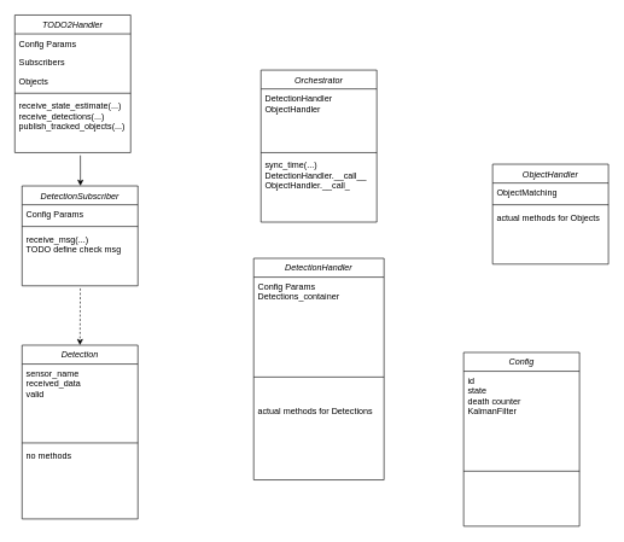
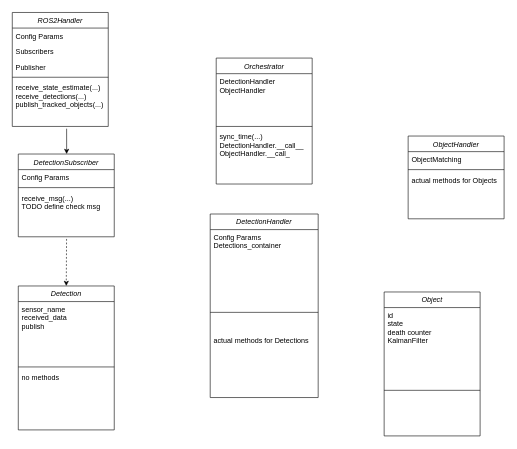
  <mxCell id="0" />
  <mxCell id="1" parent="0" />
- <mxCell id="2" value="TODO2Handler" style="swimlane;fontStyle=2;align=center;verticalAlign=top;childLayout=stackLayout;horizontal=1;startSize=26;horizontalStack=0;resizeParent=1;resizeLast=0;collapsible=1;marginBottom=0;rounded=0;shadow=0;strokeWidth=1;" parent="1" vertex="1"><mxGeometry x="20" y="20" width="160" height="190" as="geometry"><mxRectangle x="230" y="140" width="160" height="26" as="alternateBounds" /></mxGeometry></mxCell>
+ <mxCell id="2" value="ROS2Handler" style="swimlane;fontStyle=2;align=center;verticalAlign=top;childLayout=stackLayout;horizontal=1;startSize=26;horizontalStack=0;resizeParent=1;resizeLast=0;collapsible=1;marginBottom=0;rounded=0;shadow=0;strokeWidth=1;" parent="1" vertex="1"><mxGeometry x="20" y="20" width="160" height="190" as="geometry"><mxRectangle x="230" y="140" width="160" height="26" as="alternateBounds" /></mxGeometry></mxCell>
  <mxCell id="3" value="Config Params" style="text;align=left;verticalAlign=top;spacingLeft=4;spacingRight=4;overflow=hidden;rotatable=0;points=[[0,0.5],[1,0.5]];portConstraint=eastwest;" parent="2" vertex="1"><mxGeometry y="26" width="160" height="26" as="geometry" /></mxCell>
  <mxCell id="4" value="Subscribers" style="text;align=left;verticalAlign=top;spacingLeft=4;spacingRight=4;overflow=hidden;rotatable=0;points=[[0,0.5],[1,0.5]];portConstraint=eastwest;rounded=0;shadow=0;html=0;" parent="2" vertex="1"><mxGeometry y="52" width="160" height="26" as="geometry" /></mxCell>
- <mxCell id="5" value="Objects" style="text;align=left;verticalAlign=top;spacingLeft=4;spacingRight=4;overflow=hidden;rotatable=0;points=[[0,0.5],[1,0.5]];portConstraint=eastwest;rounded=0;shadow=0;html=0;" parent="2" vertex="1"><mxGeometry y="78" width="160" height="26" as="geometry" /></mxCell>
+ <mxCell id="5" value="Publisher" style="text;align=left;verticalAlign=top;spacingLeft=4;spacingRight=4;overflow=hidden;rotatable=0;points=[[0,0.5],[1,0.5]];portConstraint=eastwest;rounded=0;shadow=0;html=0;" parent="2" vertex="1"><mxGeometry y="78" width="160" height="26" as="geometry" /></mxCell>
  <mxCell id="6" value="" style="line;html=1;strokeWidth=1;align=left;verticalAlign=middle;spacingTop=-1;spacingLeft=3;spacingRight=3;rotatable=0;labelPosition=right;points=[];portConstraint=eastwest;" parent="2" vertex="1"><mxGeometry y="104" width="160" height="8" as="geometry" /></mxCell>
  <mxCell id="7" value="receive_state_estimate(...)&#10;receive_detections(...)&#10;publish_tracked_objects(...)&#10;" style="text;align=left;verticalAlign=top;spacingLeft=4;spacingRight=4;overflow=hidden;rotatable=0;points=[[0,0.5],[1,0.5]];portConstraint=eastwest;" parent="2" vertex="1"><mxGeometry y="112" width="160" height="78" as="geometry" /></mxCell>
  <mxCell id="8" value="DetectionSubscriber" style="swimlane;fontStyle=2;align=center;verticalAlign=top;childLayout=stackLayout;horizontal=1;startSize=26;horizontalStack=0;resizeParent=1;resizeLast=0;collapsible=1;marginBottom=0;rounded=0;shadow=0;strokeWidth=1;" vertex="1" parent="1"><mxGeometry x="30" y="256" width="160" height="138" as="geometry"><mxRectangle x="230" y="140" width="160" height="26" as="alternateBounds" /></mxGeometry></mxCell>
  <mxCell id="9" value="Config Params" style="text;align=left;verticalAlign=top;spacingLeft=4;spacingRight=4;overflow=hidden;rotatable=0;points=[[0,0.5],[1,0.5]];portConstraint=eastwest;" vertex="1" parent="8"><mxGeometry y="26" width="160" height="26" as="geometry" /></mxCell>
  <mxCell id="10" value="" style="line;html=1;strokeWidth=1;align=left;verticalAlign=middle;spacingTop=-1;spacingLeft=3;spacingRight=3;rotatable=0;labelPosition=right;points=[];portConstraint=eastwest;" vertex="1" parent="8"><mxGeometry y="52" width="160" height="8" as="geometry" /></mxCell>
  <mxCell id="11" value="receive_msg(...)&#10;TODO define check msg &#10;&#10;&#10;" style="text;align=left;verticalAlign=top;spacingLeft=4;spacingRight=4;overflow=hidden;rotatable=0;points=[[0,0.5],[1,0.5]];portConstraint=eastwest;" vertex="1" parent="8"><mxGeometry y="60" width="160" height="78" as="geometry" /></mxCell>
  <mxCell id="12" value="Detection" style="swimlane;fontStyle=2;align=center;verticalAlign=top;childLayout=stackLayout;horizontal=1;startSize=26;horizontalStack=0;resizeParent=1;resizeLast=0;collapsible=1;marginBottom=0;rounded=0;shadow=0;strokeWidth=1;" vertex="1" parent="1"><mxGeometry x="30" y="476" width="160" height="240" as="geometry"><mxRectangle x="230" y="140" width="160" height="26" as="alternateBounds" /></mxGeometry></mxCell>
- <mxCell id="13" value="sensor_name&#10;received_data&#10;valid" style="text;align=left;verticalAlign=top;spacingLeft=4;spacingRight=4;overflow=hidden;rotatable=0;points=[[0,0.5],[1,0.5]];portConstraint=eastwest;" vertex="1" parent="12"><mxGeometry y="26" width="160" height="104" as="geometry" /></mxCell>
+ <mxCell id="13" value="sensor_name&#10;received_data&#10;publish" style="text;align=left;verticalAlign=top;spacingLeft=4;spacingRight=4;overflow=hidden;rotatable=0;points=[[0,0.5],[1,0.5]];portConstraint=eastwest;" vertex="1" parent="12"><mxGeometry y="26" width="160" height="104" as="geometry" /></mxCell>
  <mxCell id="14" value="" style="line;html=1;strokeWidth=1;align=left;verticalAlign=middle;spacingTop=-1;spacingLeft=3;spacingRight=3;rotatable=0;labelPosition=right;points=[];portConstraint=eastwest;" vertex="1" parent="12"><mxGeometry y="130" width="160" height="10" as="geometry" /></mxCell>
  <mxCell id="15" value="no methods" style="text;align=left;verticalAlign=top;spacingLeft=4;spacingRight=4;overflow=hidden;rotatable=0;points=[[0,0.5],[1,0.5]];portConstraint=eastwest;" vertex="1" parent="12"><mxGeometry y="140" width="160" height="42" as="geometry" /></mxCell>
- <mxCell id="16" value="Config" style="swimlane;fontStyle=2;align=center;verticalAlign=top;childLayout=stackLayout;horizontal=1;startSize=26;horizontalStack=0;resizeParent=1;resizeLast=0;collapsible=1;marginBottom=0;rounded=0;shadow=0;strokeWidth=1;" vertex="1" parent="1"><mxGeometry x="640" y="486" width="160" height="240" as="geometry"><mxRectangle x="230" y="140" width="160" height="26" as="alternateBounds" /></mxGeometry></mxCell>
+ <mxCell id="16" value="Object" style="swimlane;fontStyle=2;align=center;verticalAlign=top;childLayout=stackLayout;horizontal=1;startSize=26;horizontalStack=0;resizeParent=1;resizeLast=0;collapsible=1;marginBottom=0;rounded=0;shadow=0;strokeWidth=1;" vertex="1" parent="1"><mxGeometry x="640" y="486" width="160" height="240" as="geometry"><mxRectangle x="230" y="140" width="160" height="26" as="alternateBounds" /></mxGeometry></mxCell>
  <mxCell id="17" value="id&#10;state&#10;death counter&#10;KalmanFilter" style="text;align=left;verticalAlign=top;spacingLeft=4;spacingRight=4;overflow=hidden;rotatable=0;points=[[0,0.5],[1,0.5]];portConstraint=eastwest;" vertex="1" parent="16"><mxGeometry y="26" width="160" height="104" as="geometry" /></mxCell>
  <mxCell id="18" value="" style="line;html=1;strokeWidth=1;align=left;verticalAlign=middle;spacingTop=-1;spacingLeft=3;spacingRight=3;rotatable=0;labelPosition=right;points=[];portConstraint=eastwest;" vertex="1" parent="16"><mxGeometry y="130" width="160" height="68" as="geometry" /></mxCell>
  <mxCell id="19" value="Orchestrator" style="swimlane;fontStyle=2;align=center;verticalAlign=top;childLayout=stackLayout;horizontal=1;startSize=26;horizontalStack=0;resizeParent=1;resizeLast=0;collapsible=1;marginBottom=0;rounded=0;shadow=0;strokeWidth=1;" vertex="1" parent="1"><mxGeometry x="360" y="96" width="160" height="210" as="geometry"><mxRectangle x="230" y="140" width="160" height="26" as="alternateBounds" /></mxGeometry></mxCell>
  <mxCell id="20" value="DetectionHandler&#10;ObjectHandler&#10;" style="text;align=left;verticalAlign=top;spacingLeft=4;spacingRight=4;overflow=hidden;rotatable=0;points=[[0,0.5],[1,0.5]];portConstraint=eastwest;" vertex="1" parent="19"><mxGeometry y="26" width="160" height="84" as="geometry" /></mxCell>
  <mxCell id="21" value="" style="line;html=1;strokeWidth=1;align=left;verticalAlign=middle;spacingTop=-1;spacingLeft=3;spacingRight=3;rotatable=0;labelPosition=right;points=[];portConstraint=eastwest;" vertex="1" parent="19"><mxGeometry y="110" width="160" height="8" as="geometry" /></mxCell>
  <mxCell id="22" value="sync_time(...)&#10;DetectionHandler.__call__&#10;ObjectHandler.__call_&#10;&#10;&#10;&#10;&#10;&#10;&#10;" style="text;align=left;verticalAlign=top;spacingLeft=4;spacingRight=4;overflow=hidden;rotatable=0;points=[[0,0.5],[1,0.5]];portConstraint=eastwest;" vertex="1" parent="19"><mxGeometry y="118" width="160" height="92" as="geometry" /></mxCell>
  <mxCell id="23" value="DetectionHandler" style="swimlane;fontStyle=2;align=center;verticalAlign=top;childLayout=stackLayout;horizontal=1;startSize=26;horizontalStack=0;resizeParent=1;resizeLast=0;collapsible=1;marginBottom=0;rounded=0;shadow=0;strokeWidth=1;" vertex="1" parent="1"><mxGeometry x="350" y="356" width="180" height="306" as="geometry"><mxRectangle x="230" y="140" width="160" height="26" as="alternateBounds" /></mxGeometry></mxCell>
  <mxCell id="24" value="Config Params&#10;Detections_container&#10;" style="text;align=left;verticalAlign=top;spacingLeft=4;spacingRight=4;overflow=hidden;rotatable=0;points=[[0,0.5],[1,0.5]];portConstraint=eastwest;" vertex="1" parent="23"><mxGeometry y="26" width="180" height="104" as="geometry" /></mxCell>
  <mxCell id="25" value="" style="line;html=1;strokeWidth=1;align=left;verticalAlign=middle;spacingTop=-1;spacingLeft=3;spacingRight=3;rotatable=0;labelPosition=right;points=[];portConstraint=eastwest;" vertex="1" parent="23"><mxGeometry y="130" width="180" height="68" as="geometry" /></mxCell>
  <mxCell id="26" value="actual methods for Detections&#10;&#10;&#10;" style="text;align=left;verticalAlign=top;spacingLeft=4;spacingRight=4;overflow=hidden;rotatable=0;points=[[0,0.5],[1,0.5]];portConstraint=eastwest;" vertex="1" parent="23"><mxGeometry y="198" width="180" height="108" as="geometry" /></mxCell>
  <mxCell id="27" value="ObjectHandler" style="swimlane;fontStyle=2;align=center;verticalAlign=top;childLayout=stackLayout;horizontal=1;startSize=26;horizontalStack=0;resizeParent=1;resizeLast=0;collapsible=1;marginBottom=0;rounded=0;shadow=0;strokeWidth=1;" vertex="1" parent="1"><mxGeometry x="680" y="226" width="160" height="138" as="geometry"><mxRectangle x="230" y="140" width="160" height="26" as="alternateBounds" /></mxGeometry></mxCell>
  <mxCell id="28" value="ObjectMatching" style="text;align=left;verticalAlign=top;spacingLeft=4;spacingRight=4;overflow=hidden;rotatable=0;points=[[0,0.5],[1,0.5]];portConstraint=eastwest;" vertex="1" parent="27"><mxGeometry y="26" width="160" height="26" as="geometry" /></mxCell>
  <mxCell id="29" value="" style="line;html=1;strokeWidth=1;align=left;verticalAlign=middle;spacingTop=-1;spacingLeft=3;spacingRight=3;rotatable=0;labelPosition=right;points=[];portConstraint=eastwest;" vertex="1" parent="27"><mxGeometry y="52" width="160" height="8" as="geometry" /></mxCell>
  <mxCell id="30" value="actual methods for Objects&#10;&#10;&#10;" style="text;align=left;verticalAlign=top;spacingLeft=4;spacingRight=4;overflow=hidden;rotatable=0;points=[[0,0.5],[1,0.5]];portConstraint=eastwest;" vertex="1" parent="27"><mxGeometry y="60" width="160" height="78" as="geometry" /></mxCell>
  <mxCell id="31" style="edgeStyle=orthogonalEdgeStyle;rounded=0;orthogonalLoop=1;jettySize=auto;html=1;exitX=0.566;exitY=1.048;exitDx=0;exitDy=0;exitPerimeter=0;" edge="1" parent="1" source="7" target="8"><mxGeometry relative="1" as="geometry"><Array as="points"><mxPoint x="110" y="236" /><mxPoint x="110" y="236" /></Array></mxGeometry></mxCell>
  <mxCell id="32" value="" style="endArrow=classic;html=1;rounded=0;exitX=0.503;exitY=1.046;exitDx=0;exitDy=0;exitPerimeter=0;entryX=0.5;entryY=0;entryDx=0;entryDy=0;dashed=1;" edge="1" parent="1" source="11" target="12"><mxGeometry width="50" height="50" relative="1" as="geometry"><mxPoint x="430" y="456" as="sourcePoint" /><mxPoint x="110" y="466" as="targetPoint" /></mxGeometry></mxCell>
